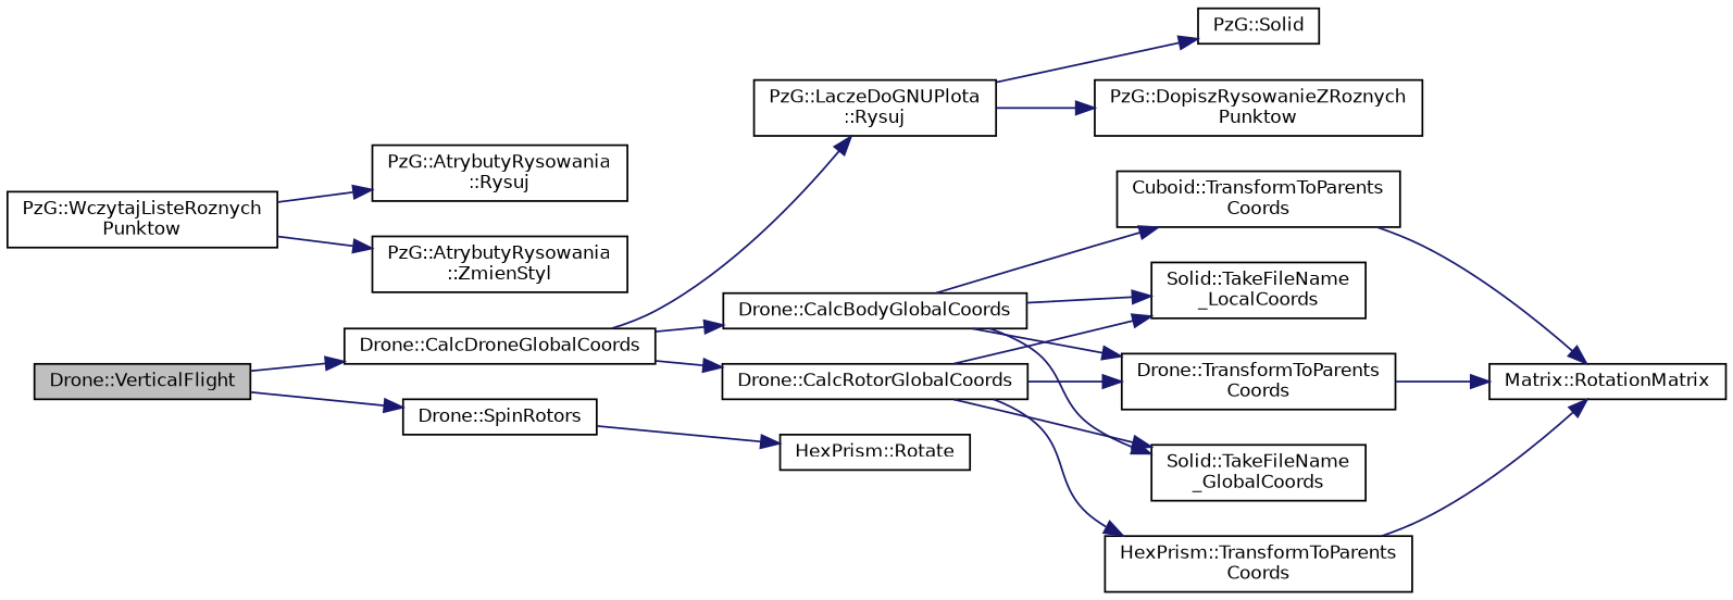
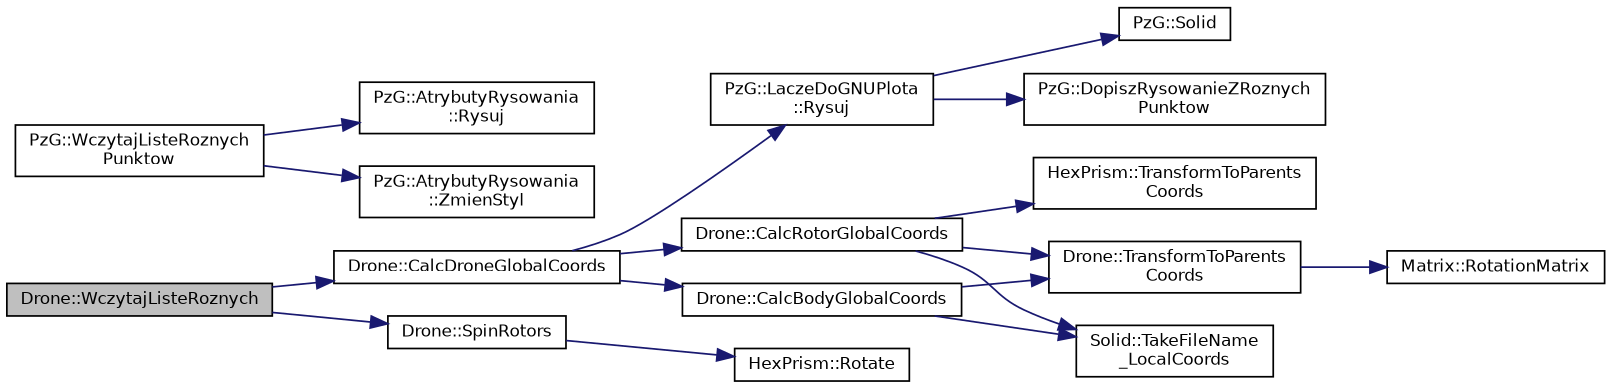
  digraph {
    fontname="DejaVu Sans"
    rankdir=LR
    node [color=black fillcolor=white fontname="DejaVu Sans" fontsize=10 shape=record style=filled]
    edge [color=midnightblue fontname="DejaVu Sans" fontsize=10 labelfontname=Helvetica labelfontsize=10 style=solid]
-   n1 [fillcolor=grey75 fontcolor=black height=0.2 label="Drone::VerticalFlight" width=0.4]
+   n1 [fillcolor=grey75 fontcolor=black height=0.2 label="Drone::WczytajListeRoznych" width=0.4]
    n2 [height=0.2 label="Drone::CalcDroneGlobalCoords" width=0.4]
    n3 [height=0.2 label="Drone::SpinRotors" width=0.4]
    n4 [height=0.2 label="PzG::LaczeDoGNUPlota\l::Rysuj" width=0.4]
    n5 [height=0.2 label="Drone::CalcBodyGlobalCoords" width=0.4]
    n6 [height=0.2 label="Drone::CalcRotorGlobalCoords" width=0.4]
    n7 [height=0.2 label="PzG::Solid" width=0.4]
    n8 [height=0.2 label="PzG::DopiszRysowanieZRoznych\lPunktow" width=0.4]
    n9 [height=0.2 label="HexPrism::Rotate" width=0.4]
-   n10 [height=0.2 label="Solid::TakeFileName\l_GlobalCoords" width=0.4]
    n11 [height=0.2 label="Solid::TakeFileName\l_LocalCoords" width=0.4]
-   n12 [height=0.2 label="Cuboid::TransformToParents\lCoords" width=0.4]
    n13 [height=0.2 label="Drone::TransformToParents\lCoords" width=0.4]
    n14 [height=0.2 label="HexPrism::TransformToParents\lCoords" width=0.4]
    n15 [height=0.2 label="Matrix::RotationMatrix" width=0.4]
    n16 [height=0.2 label="PzG::WczytajListeRoznych\lPunktow" width=0.4]
    n17 [height=0.2 label="PzG::AtrybutyRysowania\l::Rysuj" width=0.4]
    n18 [height=0.2 label="PzG::AtrybutyRysowania\l::ZmienStyl" width=0.4]
    n1 -> n2
    n1 -> n3
    n2 -> n4
    n2 -> n5
    n2 -> n6
    n3 -> n9
    n4 -> n7
    n4 -> n8
-   n5 -> n10
    n5 -> n11
-   n5 -> n12
    n5 -> n13
-   n6 -> n10
    n6 -> n11
    n6 -> n13
    n6 -> n14
-   n12 -> n15
    n13 -> n15
-   n14 -> n15
    n16 -> n17
    n16 -> n18
  }
